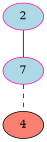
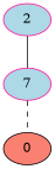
  graph {
    node [color=deeppink fillcolor=lightblue style=filled]
    2
    n2 [label=7]
-   0 [color=black fillcolor=salmon label=4]
+   0 [color=black fillcolor=salmon]
    2 -- n2 [style=solid]
    n2 -- 0 [style=dashed]
  }
